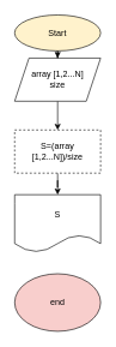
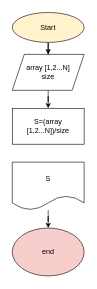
  <mxCell id="0" />
  <mxCell id="1" parent="0" />
  <mxCell id="2" value="" style="edgeStyle=orthogonalEdgeStyle;rounded=0;orthogonalLoop=1;jettySize=auto;html=1;" edge="1" parent="1" source="3" target="5"><mxGeometry relative="1" as="geometry" /></mxCell>
  <mxCell id="3" value="Start" style="ellipse;whiteSpace=wrap;html=1;fillColor=#fff2cc;" vertex="1" parent="1"><mxGeometry x="20" width="120" height="50" as="geometry" y="20" /></mxCell>
  <mxCell id="4" value="" style="edgeStyle=orthogonalEdgeStyle;rounded=0;orthogonalLoop=1;jettySize=auto;html=1;" edge="1" parent="1" source="5" target="7"><mxGeometry relative="1" as="geometry" /></mxCell>
- <mxCell id="5" value="array [1,2...N]&lt;br&gt;size" style="shape=parallelogram;perimeter=parallelogramPerimeter;whiteSpace=wrap;html=1;fixedSize=1;" vertex="1" parent="1"><mxGeometry x="20" y="80" width="120" height="60" as="geometry" /></mxCell>
- <mxCell id="6" value="" style="edgeStyle=orthogonalEdgeStyle;rounded=0;orthogonalLoop=1;jettySize=auto;html=1;" edge="1" parent="1" source="7" target="9"><mxGeometry relative="1" as="geometry" /></mxCell>
- <mxCell id="7" value="S=(array [1,2...N])/size" style="rounded=0;whiteSpace=wrap;html=1;dashed=1;" vertex="1" parent="1"><mxGeometry x="20" y="180" width="120" height="60" as="geometry" /></mxCell>
+ <mxCell id="5" value="array [1,2...N]&lt;br&gt;size" style="shape=parallelogram;perimeter=parallelogramPerimeter;whiteSpace=wrap;html=1;fixedSize=1;" vertex="1" parent="1"><mxGeometry x="20" y="90" width="120" height="60" as="geometry" /></mxCell>
+ <mxCell id="7" value="S=(array [1,2...N])/size" style="rounded=0;whiteSpace=wrap;html=1;" vertex="1" parent="1"><mxGeometry x="20" y="180" width="120" height="60" as="geometry" /></mxCell>
+ <mxCell id="8" value="" style="edgeStyle=orthogonalEdgeStyle;rounded=0;orthogonalLoop=1;jettySize=auto;html=1;" edge="1" parent="1" source="9" target="10"><mxGeometry relative="1" as="geometry" /></mxCell>
  <mxCell id="9" value="S" style="shape=document;whiteSpace=wrap;html=1;boundedLbl=1;" vertex="1" parent="1"><mxGeometry x="20" y="270" width="120" height="80" as="geometry" /></mxCell>
  <mxCell id="10" value="end" style="ellipse;whiteSpace=wrap;html=1;fillColor=#f8cecc;" vertex="1" parent="1"><mxGeometry x="20" y="380" width="120" height="80" as="geometry" /></mxCell>
